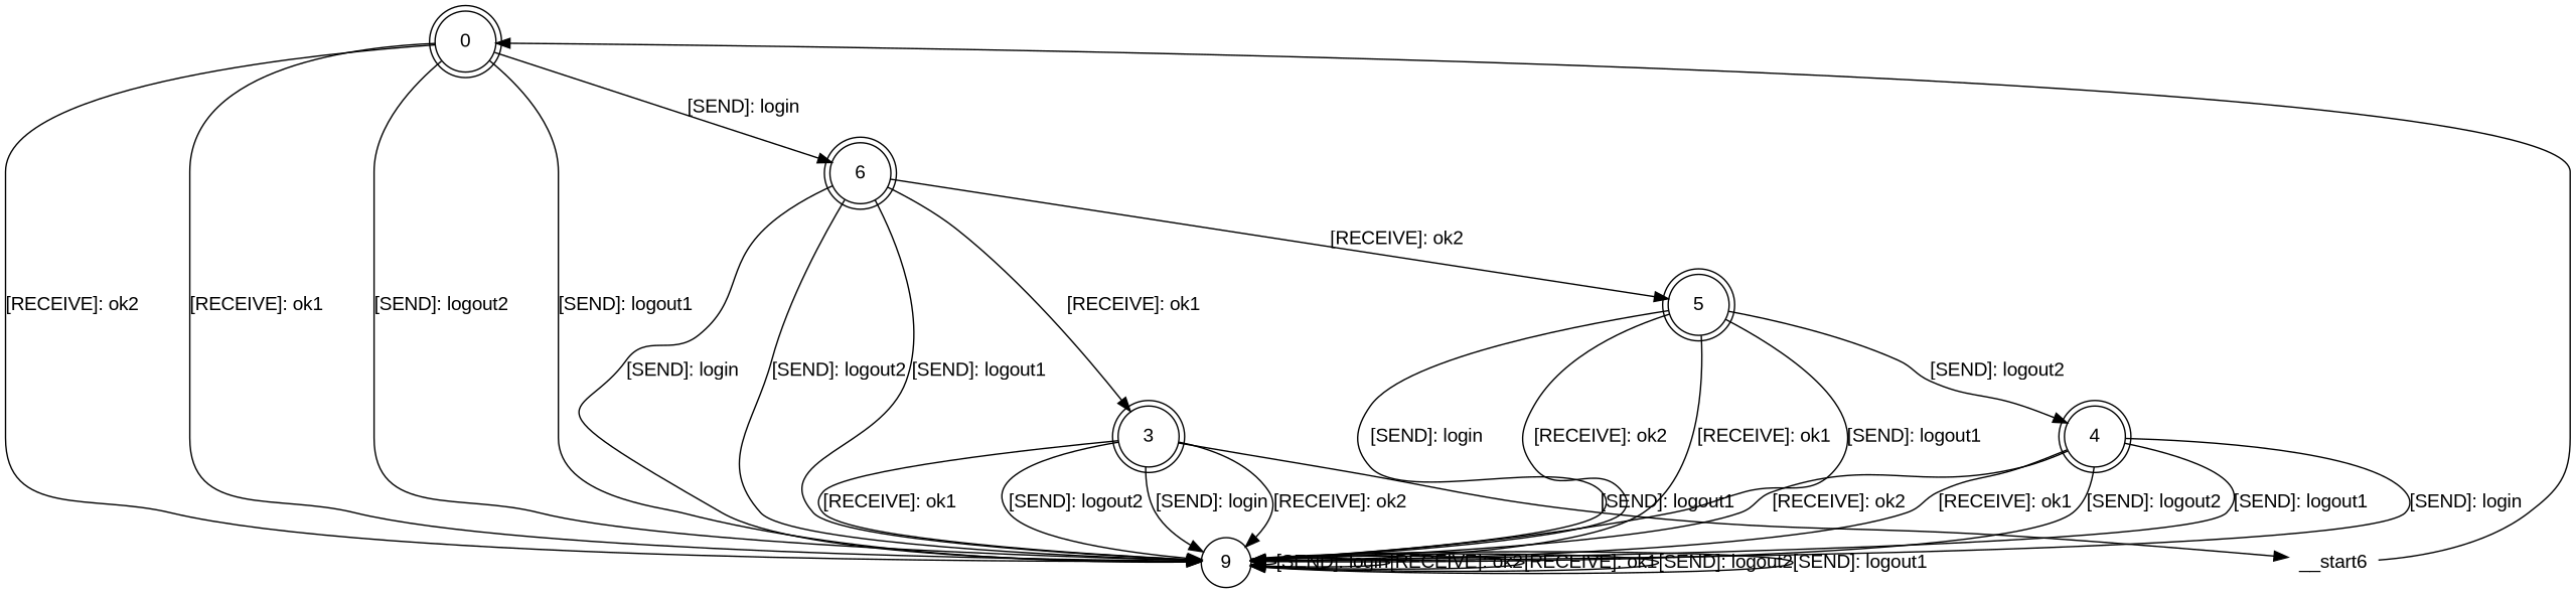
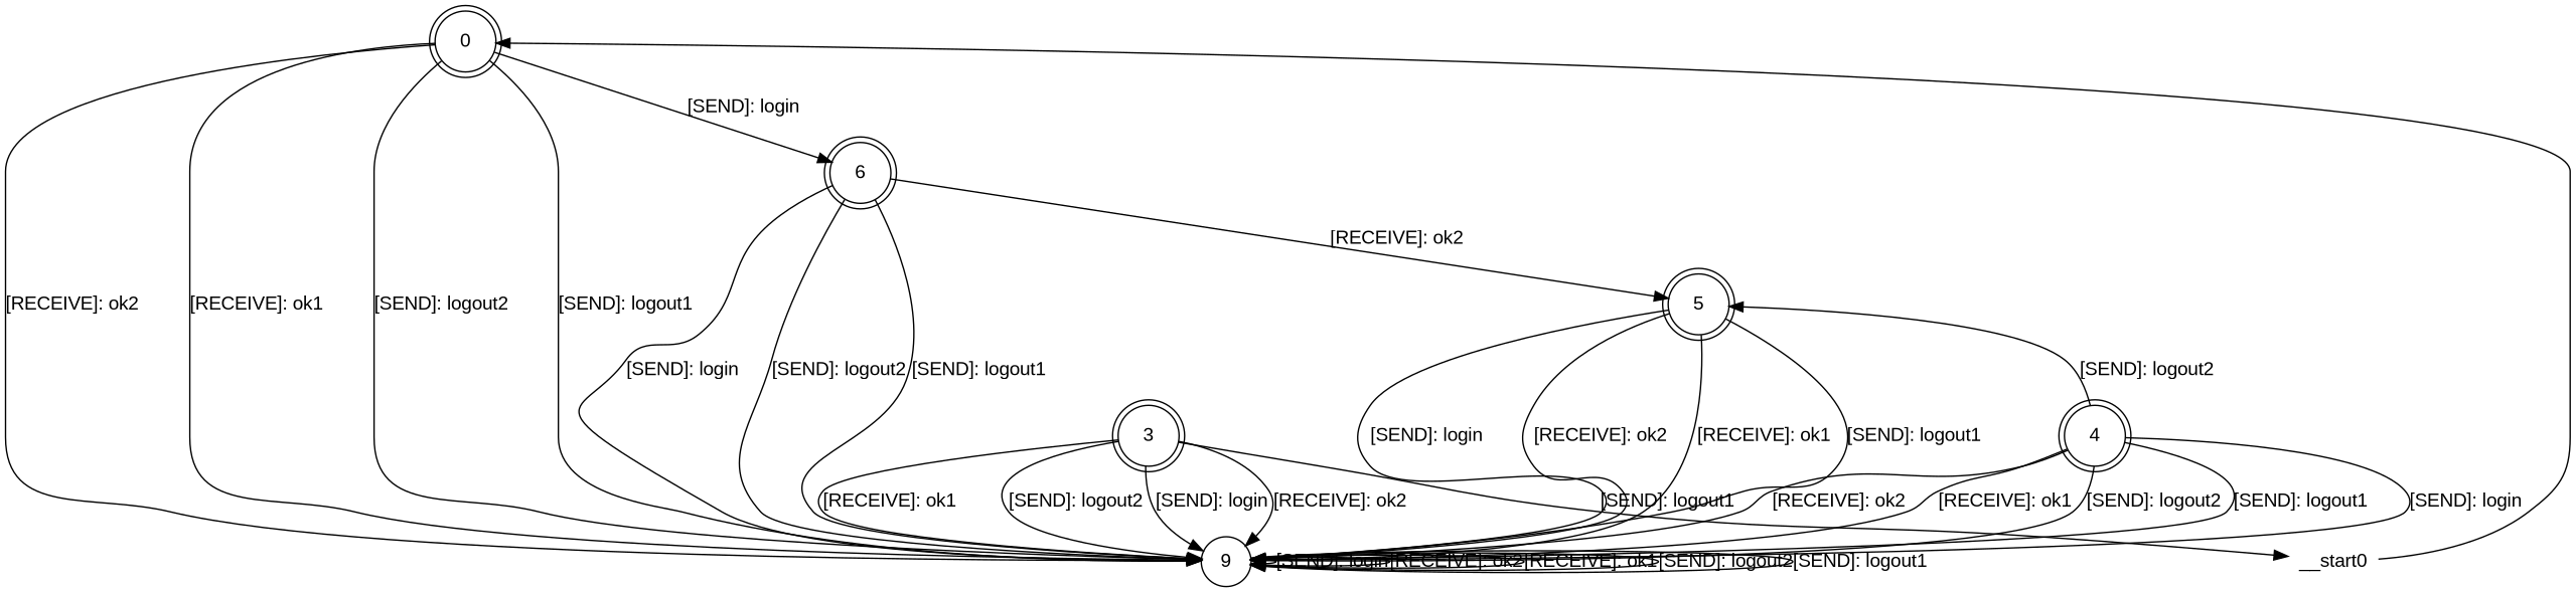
  digraph {
    fontname="Liberation Sans"
    node [fontname="Liberation Sans" shape=doublecircle]
    edge [fontname="Liberation Sans"]
    n1 [label=0]
    n2 [label=9 shape=circle]
    n3 [label=6]
    n4 [label=3]
    n5 [label=5]
-   __start0 [height=0 shape=none width=0 label=__start6]
+   __start0 [height=0 shape=none width=0]
    n7 [label=4]
    n1 -> n2 [label="[RECEIVE]: ok2"]
    n1 -> n2 [label="[RECEIVE]: ok1"]
    n1 -> n2 [label="[SEND]: logout2"]
    n1 -> n2 [label="[SEND]: logout1"]
    n1 -> n3 [label="[SEND]: login"]
    n2 -> n2 [label="[SEND]: login"]
    n2 -> n2 [label="[RECEIVE]: ok2"]
    n2 -> n2 [label="[RECEIVE]: ok1"]
    n2 -> n2 [label="[SEND]: logout2"]
    n2 -> n2 [label="[SEND]: logout1"]
    n3 -> n2 [label="[SEND]: login"]
    n3 -> n2 [label="[SEND]: logout2"]
    n3 -> n2 [label="[SEND]: logout1"]
-   n3 -> n4 [label="[RECEIVE]: ok1"]
    n3 -> n5 [label="[RECEIVE]: ok2"]
    n4 -> n2 [label="[SEND]: login"]
    n4 -> n2 [label="[RECEIVE]: ok2"]
    n4 -> n2 [label="[RECEIVE]: ok1"]
    n4 -> n2 [label="[SEND]: logout2"]
    n4 -> __start0 [label="[SEND]: logout1"]
    n5 -> n2 [label="[SEND]: login"]
    n5 -> n2 [label="[RECEIVE]: ok2"]
    n5 -> n2 [label="[RECEIVE]: ok1"]
    n5 -> n2 [label="[SEND]: logout1"]
-   n5 -> n7 [label="[SEND]: logout2"]
+   n7 -> n5 [label="[SEND]: logout2"]
    __start0 -> n1
    n7 -> n2 [label="[SEND]: login"]
    n7 -> n2 [label="[RECEIVE]: ok2"]
    n7 -> n2 [label="[RECEIVE]: ok1"]
    n7 -> n2 [label="[SEND]: logout2"]
    n7 -> n2 [label="[SEND]: logout1"]
  }
